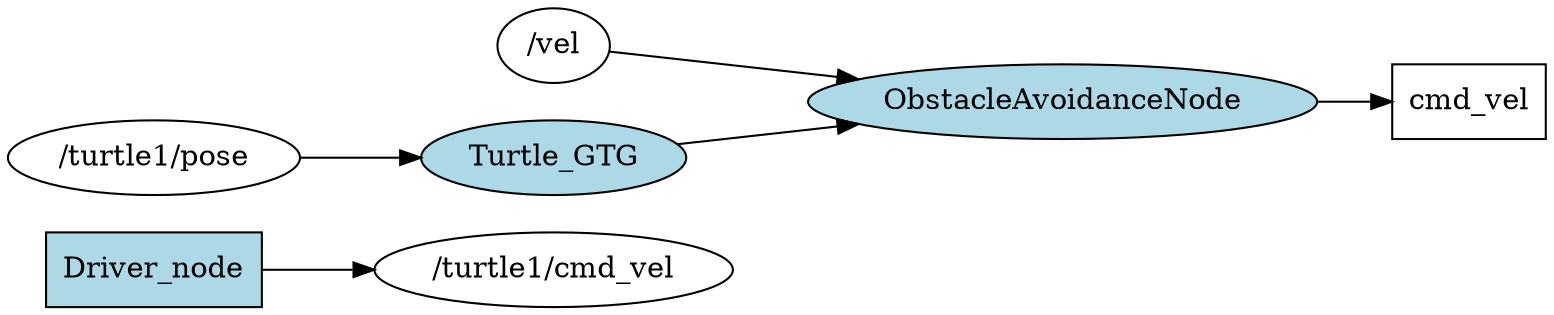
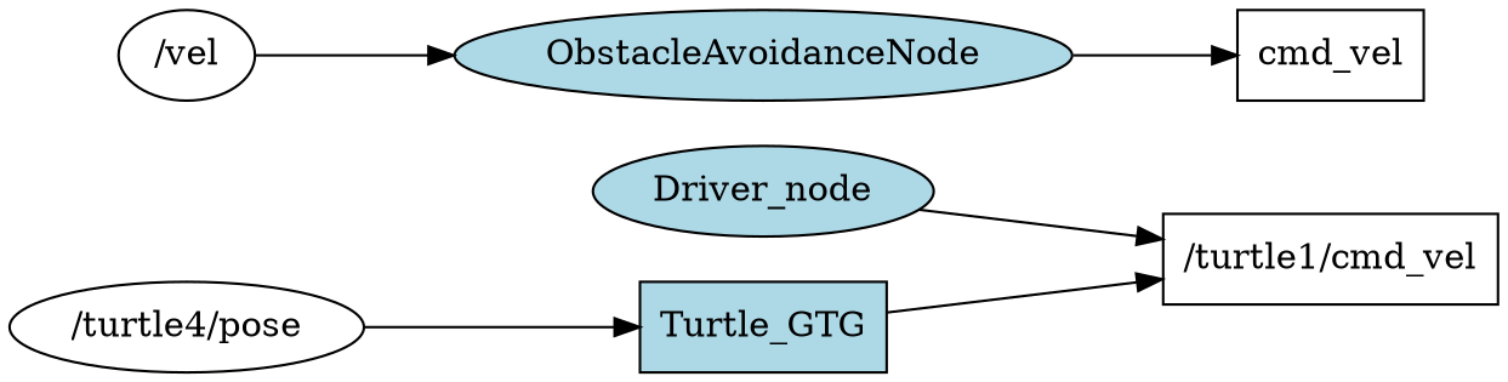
  digraph {
    rankdir=LR
    node [fillcolor=white shape=ellipse style=filled]
-   Driver_node [fillcolor=lightblue shape=box]
-   "/turtle1/cmd_vel"
-   Turtle_GTG [fillcolor=lightblue]
-   "/turtle1/pose"
+   Driver_node [fillcolor=lightblue]
+   "/turtle1/cmd_vel" [shape=box]
+   Turtle_GTG [fillcolor=lightblue shape=box]
+   "/turtle1/pose" [label="/turtle4/pose"]
    n5 [label="/vel"]
    ObstacleAvoidanceNode [fillcolor=lightblue]
    cmd_vel [shape=box]
    Driver_node -> "/turtle1/cmd_vel"
-   Turtle_GTG -> ObstacleAvoidanceNode
+   Turtle_GTG -> "/turtle1/cmd_vel"
    "/turtle1/pose" -> Turtle_GTG
    n5 -> ObstacleAvoidanceNode
    ObstacleAvoidanceNode -> cmd_vel
  }
